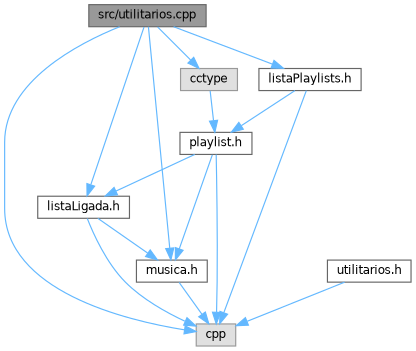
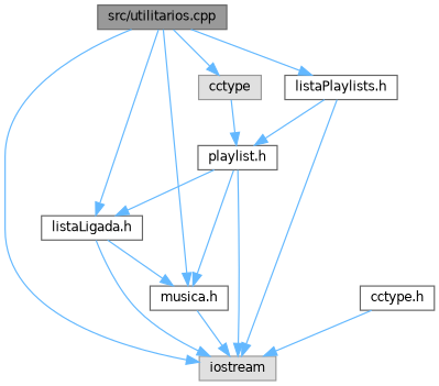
  digraph {
    node [color=grey40 fillcolor=white fontname=Helvetica fontsize=10 shape=box style=filled]
    edge [color=steelblue1 fontname=Helvetica fontsize=10 labelfontname=Helvetica labelfontsize=10 style=solid]
    n1 [color=gray40 fillcolor=grey60 fontcolor=black height=0.2 label="src/utilitarios.cpp" width=0.4]
-   n2 [color=grey60 fillcolor="#E0E0E0" height=0.2 label=cpp width=0.4]
+   n2 [color=grey60 fillcolor="#E0E0E0" height=0.2 label=iostream width=0.4]
    n3 [color=grey60 fillcolor="#E0E0E0" height=0.2 label=cctype width=0.4]
    n4 [height=0.2 label="musica.h" width=0.4]
    n5 [height=0.2 label="listaLigada.h" width=0.4]
    n6 [height=0.2 label="listaPlaylists.h" width=0.4]
    n7 [height=0.2 label="playlist.h" width=0.4]
-   n8 [height=0.2 label="utilitarios.h" width=0.4]
+   n8 [height=0.2 label="cctype.h" width=0.4]
    n1 -> n2
    n1 -> n3
    n1 -> n4
    n1 -> n5
    n1 -> n6
    n3 -> n7
    n4 -> n2
    n5 -> n2
    n5 -> n4
    n6 -> n2
    n6 -> n7
    n7 -> n2
    n7 -> n4
    n7 -> n5
    n8 -> n2
  }
